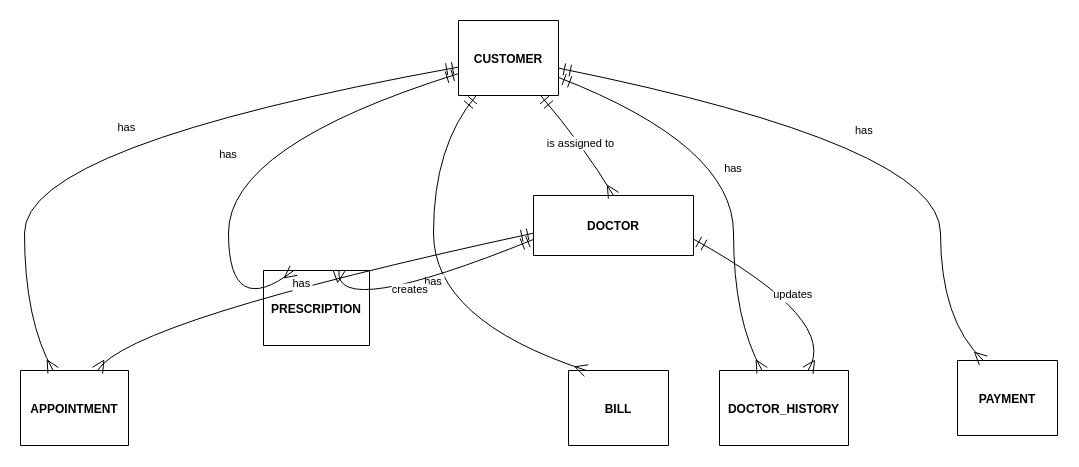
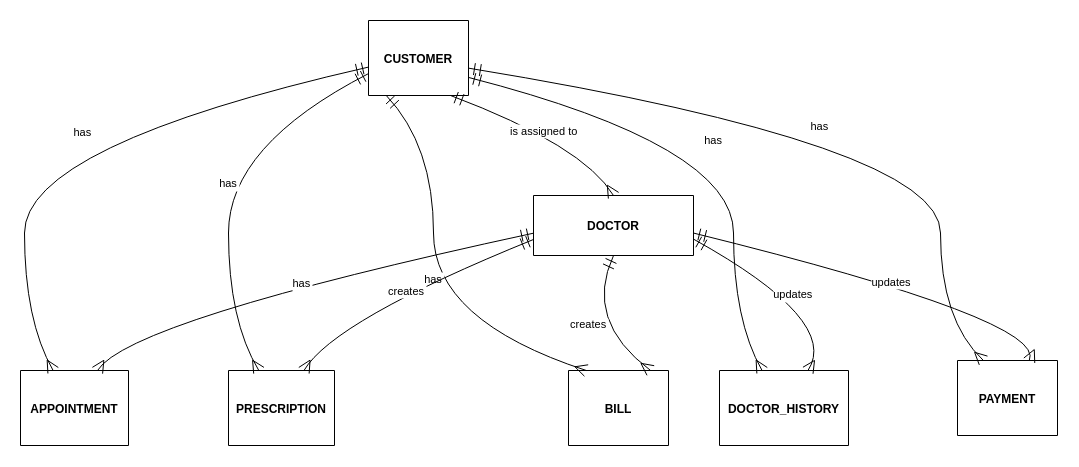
  <mxCell id="0" />
  <mxCell id="1" parent="0" />
- <mxCell id="2" value="CUSTOMER" style="shape=table;startSize=75;container=1;collapsible=0;childLayout=tableLayout;fixedRows=1;rowLines=1;fontStyle=1;align=center;resizeLast=1;" vertex="1" parent="1"><mxGeometry x="458" y="20" width="100" height="75" as="geometry" /></mxCell>
+ <mxCell id="2" value="CUSTOMER" style="shape=table;startSize=75;container=1;collapsible=0;childLayout=tableLayout;fixedRows=1;rowLines=1;fontStyle=1;align=center;resizeLast=1;" vertex="1" parent="1"><mxGeometry x="368" y="20" width="100" height="75" as="geometry" /></mxCell>
  <mxCell id="3" value="APPOINTMENT" style="shape=table;startSize=75;container=1;collapsible=0;childLayout=tableLayout;fixedRows=1;rowLines=1;fontStyle=1;align=center;resizeLast=1;" vertex="1" parent="1"><mxGeometry x="20" y="370" width="108" height="75" as="geometry" /></mxCell>
- <mxCell id="4" value="PRESCRIPTION" style="shape=table;startSize=75;container=1;collapsible=0;childLayout=tableLayout;fixedRows=1;rowLines=1;fontStyle=1;align=center;resizeLast=1;" vertex="1" parent="1"><mxGeometry x="263" y="270" width="106" height="75" as="geometry" /></mxCell>
+ <mxCell id="4" value="PRESCRIPTION" style="shape=table;startSize=75;container=1;collapsible=0;childLayout=tableLayout;fixedRows=1;rowLines=1;fontStyle=1;align=center;resizeLast=1;" vertex="1" parent="1"><mxGeometry x="228" y="370" width="106" height="75" as="geometry" /></mxCell>
  <mxCell id="5" value="BILL" style="shape=table;startSize=75;container=1;collapsible=0;childLayout=tableLayout;fixedRows=1;rowLines=1;fontStyle=1;align=center;resizeLast=1;" vertex="1" parent="1"><mxGeometry x="568" y="370" width="100" height="75" as="geometry" /></mxCell>
  <mxCell id="6" value="DOCTOR_HISTORY" style="shape=table;startSize=75;container=1;collapsible=0;childLayout=tableLayout;fixedRows=1;rowLines=1;fontStyle=1;align=center;resizeLast=1;" vertex="1" parent="1"><mxGeometry x="719" y="370" width="129" height="75" as="geometry" /></mxCell>
  <mxCell id="7" value="PAYMENT" style="shape=table;startSize=75;container=1;collapsible=0;childLayout=tableLayout;fixedRows=1;rowLines=1;fontStyle=1;align=center;resizeLast=1;" vertex="1" parent="1"><mxGeometry x="957" y="360" width="100" height="75" as="geometry" /></mxCell>
  <mxCell id="8" value="DOCTOR" style="shape=table;startSize=75;container=1;collapsible=0;childLayout=tableLayout;fixedRows=1;rowLines=1;fontStyle=1;align=center;resizeLast=1;" vertex="1" parent="1"><mxGeometry x="533" y="195" width="160" height="60" as="geometry" /></mxCell>
  <mxCell id="9" value="has" style="curved=1;startArrow=ERmandOne;startSize=10;;endArrow=ERmany;endSize=10;;exitX=-0.0;exitY=0.621;entryX=0.302;entryY=0;" edge="1" parent="1" source="2" target="3"><mxGeometry relative="1" as="geometry"><Array as="points"><mxPoint x="24" y="145" /><mxPoint x="24" y="320" /></Array></mxGeometry></mxCell>
  <mxCell id="10" value="has" style="curved=1;startArrow=ERmandOne;startSize=10;;endArrow=ERmany;endSize=10;;exitX=-0.0;exitY=0.708;entryX=0.286;entryY=0;" edge="1" parent="1" source="2" target="4"><mxGeometry relative="1" as="geometry"><Array as="points"><mxPoint x="228" y="145" /><mxPoint x="228" y="320" /></Array></mxGeometry></mxCell>
  <mxCell id="11" value="has" style="curved=1;startArrow=ERmandOne;startSize=10;;endArrow=ERmany;endSize=10;;exitX=0.178;exitY=1;entryX=0.178;entryY=0;" edge="1" parent="1" source="2" target="5"><mxGeometry relative="1" as="geometry"><Array as="points"><mxPoint x="433" y="145" /><mxPoint x="433" y="320" /></Array></mxGeometry></mxCell>
  <mxCell id="12" value="has" style="curved=1;startArrow=ERmandOne;startSize=10;;endArrow=ERmany;endSize=10;;exitX=1.0;exitY=0.759;entryX=0.33;entryY=0;" edge="1" parent="1" source="2" target="6"><mxGeometry relative="1" as="geometry"><Array as="points"><mxPoint x="733" y="145" /><mxPoint x="733" y="320" /></Array></mxGeometry></mxCell>
  <mxCell id="13" value="has" style="curved=1;startArrow=ERmandOne;startSize=10;;endArrow=ERmany;endSize=10;;exitX=1.0;exitY=0.635;entryX=0.259;entryY=0;" edge="1" parent="1" source="2" target="7"><mxGeometry relative="1" as="geometry"><Array as="points"><mxPoint x="940" y="145" /><mxPoint x="940" y="320" /></Array></mxGeometry></mxCell>
  <mxCell id="14" value="is assigned to" style="curved=1;startArrow=ERmandOne;startSize=10;;endArrow=ERmany;endSize=10;;exitX=0.821;exitY=1;entryX=0.5;entryY=0;" edge="1" parent="1" source="2" target="8"><mxGeometry relative="1" as="geometry"><Array as="points"><mxPoint x="583" y="145" /></Array></mxGeometry></mxCell>
  <mxCell id="15" value="has" style="curved=1;startArrow=ERmandOne;startSize=10;;endArrow=ERmany;endSize=10;;exitX=-0.0;exitY=0.628;entryX=0.713;entryY=0;" edge="1" parent="1" source="8" target="3"><mxGeometry relative="1" as="geometry"><Array as="points"><mxPoint x="128" y="320" /></Array></mxGeometry></mxCell>
  <mxCell id="16" value="creates" style="curved=1;startArrow=ERmandOne;startSize=10;;endArrow=ERmany;endSize=10;;exitX=-0.0;exitY=0.733;entryX=0.712;entryY=0;" edge="1" parent="1" source="8" target="4"><mxGeometry relative="1" as="geometry"><Array as="points"><mxPoint x="333" y="320" /></Array></mxGeometry></mxCell>
+ <mxCell id="17" value="creates" style="curved=1;startArrow=ERmandOne;startSize=10;;endArrow=ERmany;endSize=10;;exitX=0.5;exitY=1;entryX=0.821;entryY=0;" edge="1" parent="1" source="8" target="5"><mxGeometry relative="1" as="geometry"><Array as="points"><mxPoint x="583" y="320" /></Array></mxGeometry></mxCell>
  <mxCell id="18" value="updates" style="curved=1;startArrow=ERmandOne;startSize=10;;endArrow=ERmany;endSize=10;;exitX=1.0;exitY=0.727;entryX=0.686;entryY=0;" edge="1" parent="1" source="8" target="6"><mxGeometry relative="1" as="geometry"><Array as="points"><mxPoint x="840" y="320" /></Array></mxGeometry></mxCell>
+ <mxCell id="19" value="updates" style="curved=1;startArrow=ERmandOne;startSize=10;;endArrow=ERmany;endSize=10;;exitX=1.0;exitY=0.626;entryX=0.718;entryY=0;" edge="1" parent="1" source="8" target="7"><mxGeometry relative="1" as="geometry"><Array as="points"><mxPoint x="1047" y="320" /></Array></mxGeometry></mxCell>
